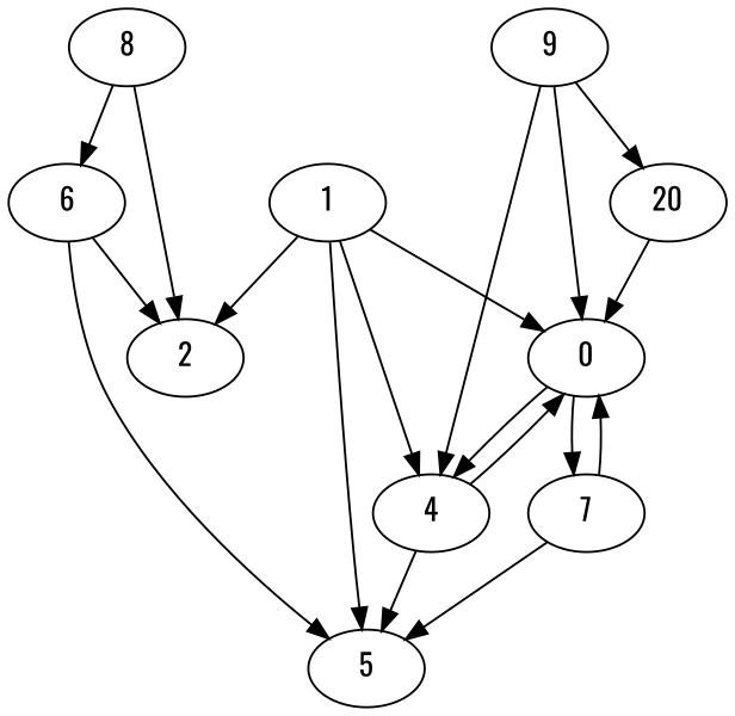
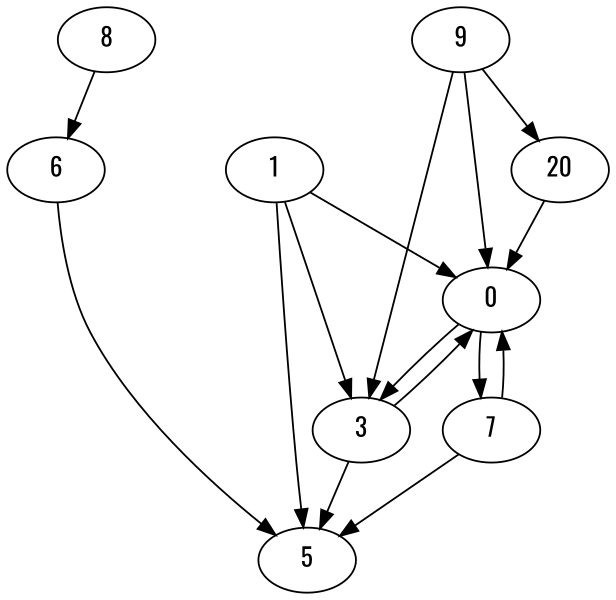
  digraph {
    fontname=Oswald
    node [fontname=Oswald]
    edge [fontname=Oswald]
    1
-   2
    n3 [label=0]
    5
-   3 [label=4]
+   3
    7
    6
    8
    9
    n10 [label=20]
-   1 -> 2
    1 -> n3
    1 -> 5
    1 -> 3
    n3 -> 3
    n3 -> 7
    3 -> n3
    3 -> 5
    7 -> n3
    7 -> 5
-   6 -> 2
    6 -> 5
-   8 -> 2
    8 -> 6
    9 -> n3
    9 -> 3
    9 -> n10
    n10 -> n3
  }
